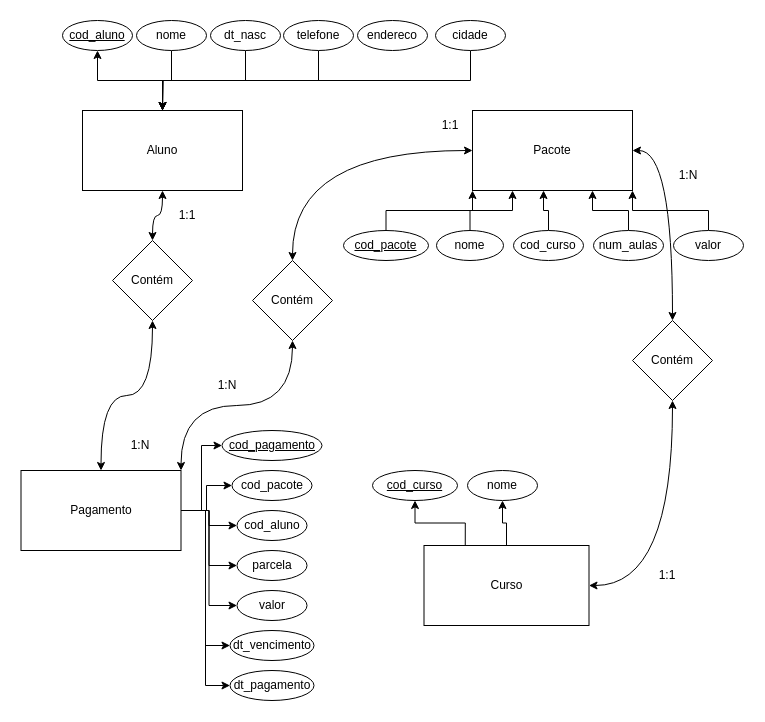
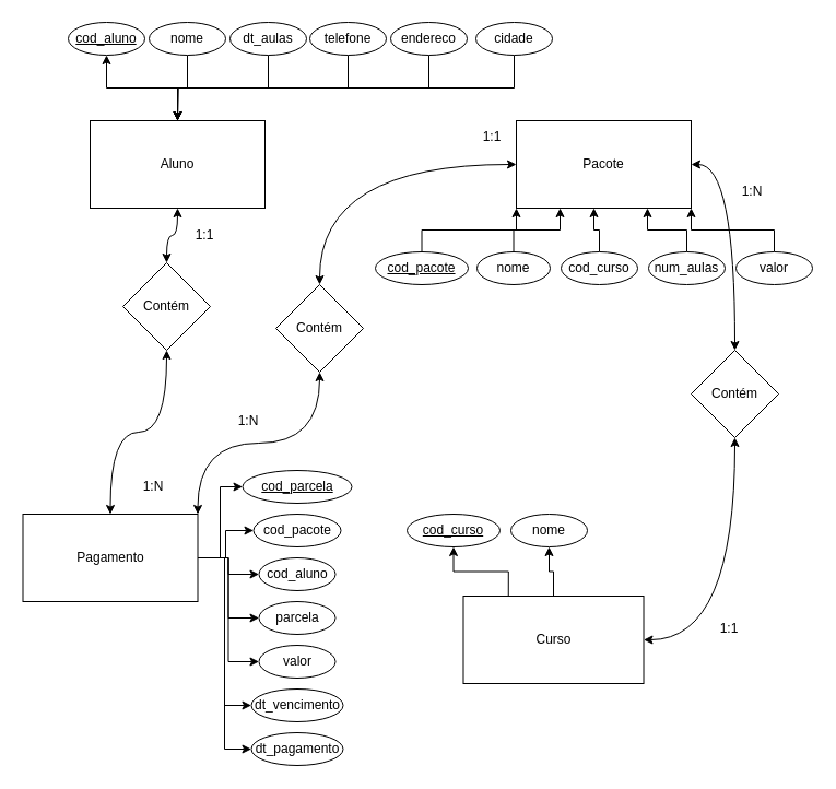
  <mxCell id="0" />
  <mxCell id="1" parent="0" />
  <mxCell id="2" style="edgeStyle=orthogonalEdgeStyle;rounded=0;orthogonalLoop=1;jettySize=auto;html=1;entryX=0.5;entryY=1;entryDx=0;entryDy=0;exitX=0.5;exitY=0;exitDx=0;exitDy=0;" edge="1" parent="1" source="4" target="20"><mxGeometry relative="1" as="geometry"><mxPoint x="12" y="170" as="sourcePoint" /></mxGeometry></mxCell>
  <mxCell id="3" style="edgeStyle=orthogonalEdgeStyle;curved=1;rounded=0;orthogonalLoop=1;jettySize=auto;html=1;exitX=0.5;exitY=1;exitDx=0;exitDy=0;startArrow=classic;startFill=1;endArrow=classic;endFill=1;elbow=vertical;" edge="1" parent="1" source="4" target="51"><mxGeometry relative="1" as="geometry" /></mxCell>
  <mxCell id="4" value="Aluno" style="rounded=0;whiteSpace=wrap;html=1;" vertex="1" parent="1"><mxGeometry x="82" y="110" width="160" height="80" as="geometry" /></mxCell>
  <mxCell id="5" style="edgeStyle=orthogonalEdgeStyle;curved=1;rounded=0;orthogonalLoop=1;jettySize=auto;html=1;exitX=1;exitY=0.5;exitDx=0;exitDy=0;entryX=0.5;entryY=0;entryDx=0;entryDy=0;startArrow=classic;startFill=1;endArrow=classic;endFill=1;elbow=vertical;" edge="1" parent="1" source="6" target="58"><mxGeometry relative="1" as="geometry" /></mxCell>
  <mxCell id="6" value="Pacote" style="rounded=0;whiteSpace=wrap;html=1;" vertex="1" parent="1"><mxGeometry x="472" y="110" width="160" height="80" as="geometry" /></mxCell>
  <mxCell id="7" style="edgeStyle=orthogonalEdgeStyle;rounded=0;orthogonalLoop=1;jettySize=auto;html=1;exitX=1;exitY=0.5;exitDx=0;exitDy=0;entryX=0;entryY=0.5;entryDx=0;entryDy=0;" edge="1" parent="1" source="15" target="29"><mxGeometry relative="1" as="geometry" /></mxCell>
  <mxCell id="8" style="edgeStyle=orthogonalEdgeStyle;rounded=0;orthogonalLoop=1;jettySize=auto;html=1;exitX=1;exitY=0.5;exitDx=0;exitDy=0;entryX=0;entryY=0.5;entryDx=0;entryDy=0;" edge="1" parent="1" source="15" target="32"><mxGeometry relative="1" as="geometry" /></mxCell>
  <mxCell id="9" style="edgeStyle=orthogonalEdgeStyle;rounded=0;orthogonalLoop=1;jettySize=auto;html=1;exitX=1;exitY=0.5;exitDx=0;exitDy=0;entryX=0;entryY=0.5;entryDx=0;entryDy=0;" edge="1" parent="1" source="15" target="33"><mxGeometry relative="1" as="geometry" /></mxCell>
  <mxCell id="10" style="edgeStyle=orthogonalEdgeStyle;rounded=0;orthogonalLoop=1;jettySize=auto;html=1;exitX=1;exitY=0.5;exitDx=0;exitDy=0;entryX=0;entryY=0.5;entryDx=0;entryDy=0;" edge="1" parent="1" source="15" target="34"><mxGeometry relative="1" as="geometry" /></mxCell>
  <mxCell id="11" style="edgeStyle=orthogonalEdgeStyle;rounded=0;orthogonalLoop=1;jettySize=auto;html=1;exitX=1;exitY=0.5;exitDx=0;exitDy=0;entryX=0;entryY=0.5;entryDx=0;entryDy=0;" edge="1" parent="1" source="15" target="35"><mxGeometry relative="1" as="geometry" /></mxCell>
  <mxCell id="12" style="edgeStyle=orthogonalEdgeStyle;rounded=0;orthogonalLoop=1;jettySize=auto;html=1;exitX=1;exitY=0.5;exitDx=0;exitDy=0;entryX=0;entryY=0.5;entryDx=0;entryDy=0;" edge="1" parent="1" source="15" target="36"><mxGeometry relative="1" as="geometry" /></mxCell>
  <mxCell id="13" style="edgeStyle=orthogonalEdgeStyle;rounded=0;orthogonalLoop=1;jettySize=auto;html=1;exitX=1;exitY=0.5;exitDx=0;exitDy=0;entryX=0;entryY=0.5;entryDx=0;entryDy=0;" edge="1" parent="1" source="15" target="37"><mxGeometry relative="1" as="geometry" /></mxCell>
  <mxCell id="14" style="edgeStyle=orthogonalEdgeStyle;curved=1;rounded=0;orthogonalLoop=1;jettySize=auto;html=1;exitX=1;exitY=0;exitDx=0;exitDy=0;startArrow=classic;startFill=1;endArrow=classic;endFill=1;elbow=vertical;" edge="1" parent="1" source="15" target="55"><mxGeometry relative="1" as="geometry" /></mxCell>
  <mxCell id="15" value="Pagamento" style="rounded=0;whiteSpace=wrap;html=1;" vertex="1" parent="1"><mxGeometry x="20.5" y="470" width="160" height="80" as="geometry" /></mxCell>
  <mxCell id="16" style="edgeStyle=orthogonalEdgeStyle;rounded=0;orthogonalLoop=1;jettySize=auto;html=1;exitX=0.25;exitY=0;exitDx=0;exitDy=0;" edge="1" parent="1" source="19" target="48"><mxGeometry relative="1" as="geometry" /></mxCell>
  <mxCell id="17" style="edgeStyle=orthogonalEdgeStyle;rounded=0;orthogonalLoop=1;jettySize=auto;html=1;exitX=0.5;exitY=0;exitDx=0;exitDy=0;entryX=0.5;entryY=1;entryDx=0;entryDy=0;" edge="1" parent="1" source="19" target="49"><mxGeometry relative="1" as="geometry" /></mxCell>
  <mxCell id="18" style="edgeStyle=orthogonalEdgeStyle;curved=1;rounded=0;orthogonalLoop=1;jettySize=auto;html=1;exitX=1;exitY=0.5;exitDx=0;exitDy=0;startArrow=classic;startFill=1;endArrow=classic;endFill=1;elbow=vertical;" edge="1" parent="1" source="19" target="58"><mxGeometry relative="1" as="geometry" /></mxCell>
  <mxCell id="19" value="Curso" style="rounded=0;whiteSpace=wrap;html=1;" vertex="1" parent="1"><mxGeometry x="423.5" y="545" width="165" height="80" as="geometry" /></mxCell>
  <mxCell id="20" value="&lt;u&gt;cod_aluno&lt;/u&gt;" style="ellipse;whiteSpace=wrap;html=1;strokeColor=#000000;" vertex="1" parent="1"><mxGeometry x="62" y="20" width="70" height="30" as="geometry" /></mxCell>
  <mxCell id="21" style="edgeStyle=orthogonalEdgeStyle;rounded=0;orthogonalLoop=1;jettySize=auto;html=1;exitX=0.5;exitY=1;exitDx=0;exitDy=0;entryX=0.5;entryY=0;entryDx=0;entryDy=0;" edge="1" parent="1" source="22" target="4"><mxGeometry relative="1" as="geometry"><mxPoint x="342" y="100" as="targetPoint" /></mxGeometry></mxCell>
  <mxCell id="22" value="nome" style="ellipse;whiteSpace=wrap;html=1;strokeColor=#000000;" vertex="1" parent="1"><mxGeometry x="136" y="20" width="70" height="30" as="geometry" /></mxCell>
  <mxCell id="23" style="edgeStyle=orthogonalEdgeStyle;rounded=0;orthogonalLoop=1;jettySize=auto;html=1;exitX=0.5;exitY=1;exitDx=0;exitDy=0;" edge="1" parent="1" source="24"><mxGeometry relative="1" as="geometry"><mxPoint x="162" y="110" as="targetPoint" /></mxGeometry></mxCell>
- <mxCell id="24" value="dt_nasc" style="ellipse;whiteSpace=wrap;html=1;strokeColor=#000000;" vertex="1" parent="1"><mxGeometry x="210" y="20" width="70" height="30" as="geometry" /></mxCell>
+ <mxCell id="24" value="dt_aulas" style="ellipse;whiteSpace=wrap;html=1;strokeColor=#000000;" vertex="1" parent="1"><mxGeometry x="210" y="20" width="70" height="30" as="geometry" /></mxCell>
  <mxCell id="25" style="edgeStyle=orthogonalEdgeStyle;rounded=0;orthogonalLoop=1;jettySize=auto;html=1;exitX=0.5;exitY=1;exitDx=0;exitDy=0;entryX=0.5;entryY=0;entryDx=0;entryDy=0;" edge="1" parent="1" source="26" target="4"><mxGeometry relative="1" as="geometry" /></mxCell>
  <mxCell id="26" value="telefone" style="ellipse;whiteSpace=wrap;html=1;strokeColor=#000000;" vertex="1" parent="1"><mxGeometry x="283" y="20" width="70" height="30" as="geometry" /></mxCell>
  <mxCell id="27" style="edgeStyle=orthogonalEdgeStyle;rounded=0;orthogonalLoop=1;jettySize=auto;html=1;exitX=0.5;exitY=1;exitDx=0;exitDy=0;" edge="1" parent="1" source="28"><mxGeometry relative="1" as="geometry"><mxPoint x="162" y="110" as="targetPoint" /></mxGeometry></mxCell>
  <mxCell id="28" value="cidade" style="ellipse;whiteSpace=wrap;html=1;strokeColor=#000000;" vertex="1" parent="1"><mxGeometry x="435" y="20" width="70" height="30" as="geometry" /></mxCell>
- <mxCell id="29" value="&lt;u&gt;cod_pagamento&lt;/u&gt;" style="ellipse;whiteSpace=wrap;html=1;strokeColor=#000000;" vertex="1" parent="1"><mxGeometry x="221.5" y="430" width="100" height="30" as="geometry" /></mxCell>
+ <mxCell id="29" value="&lt;u&gt;cod_parcela&lt;/u&gt;" style="ellipse;whiteSpace=wrap;html=1;strokeColor=#000000;" vertex="1" parent="1"><mxGeometry x="221.5" y="430" width="100" height="30" as="geometry" /></mxCell>
+ <mxCell id="30" style="edgeStyle=orthogonalEdgeStyle;rounded=0;orthogonalLoop=1;jettySize=auto;html=1;exitX=0.5;exitY=1;exitDx=0;exitDy=0;entryX=0.5;entryY=0;entryDx=0;entryDy=0;" edge="1" parent="1" source="31" target="4"><mxGeometry relative="1" as="geometry" /></mxCell>
  <mxCell id="31" value="endereco" style="ellipse;whiteSpace=wrap;html=1;strokeColor=#000000;" vertex="1" parent="1"><mxGeometry x="357" y="20" width="70" height="30" as="geometry" /></mxCell>
  <mxCell id="32" value="cod_pacote" style="ellipse;whiteSpace=wrap;html=1;strokeColor=#000000;" vertex="1" parent="1"><mxGeometry x="231.5" y="470" width="80" height="30" as="geometry" /></mxCell>
  <mxCell id="33" value="cod_aluno" style="ellipse;whiteSpace=wrap;html=1;strokeColor=#000000;" vertex="1" parent="1"><mxGeometry x="236.5" y="510" width="70" height="30" as="geometry" /></mxCell>
  <mxCell id="34" value="parcela" style="ellipse;whiteSpace=wrap;html=1;strokeColor=#000000;" vertex="1" parent="1"><mxGeometry x="236.5" y="550" width="70" height="30" as="geometry" /></mxCell>
  <mxCell id="35" value="valor" style="ellipse;whiteSpace=wrap;html=1;strokeColor=#000000;" vertex="1" parent="1"><mxGeometry x="236.5" y="590" width="70" height="30" as="geometry" /></mxCell>
  <mxCell id="36" value="dt_vencimento" style="ellipse;whiteSpace=wrap;html=1;strokeColor=#000000;" vertex="1" parent="1"><mxGeometry x="229.5" y="630" width="84" height="30" as="geometry" /></mxCell>
  <mxCell id="37" value="dt_pagamento" style="ellipse;whiteSpace=wrap;html=1;strokeColor=#000000;" vertex="1" parent="1"><mxGeometry x="229.5" y="670" width="84" height="30" as="geometry" /></mxCell>
  <mxCell id="38" style="edgeStyle=orthogonalEdgeStyle;rounded=0;orthogonalLoop=1;jettySize=auto;html=1;exitX=0.5;exitY=0;exitDx=0;exitDy=0;entryX=0;entryY=1;entryDx=0;entryDy=0;" edge="1" parent="1" source="39" target="6"><mxGeometry relative="1" as="geometry" /></mxCell>
  <mxCell id="39" value="&lt;u&gt;cod_pacote&lt;/u&gt;" style="ellipse;whiteSpace=wrap;html=1;strokeColor=#000000;" vertex="1" parent="1"><mxGeometry x="343" y="230" width="85" height="30" as="geometry" /></mxCell>
  <mxCell id="40" style="edgeStyle=orthogonalEdgeStyle;rounded=0;orthogonalLoop=1;jettySize=auto;html=1;exitX=0.5;exitY=0;exitDx=0;exitDy=0;entryX=0.25;entryY=1;entryDx=0;entryDy=0;" edge="1" parent="1" source="41" target="6"><mxGeometry relative="1" as="geometry" /></mxCell>
  <mxCell id="41" value="nome" style="ellipse;whiteSpace=wrap;html=1;strokeColor=#000000;" vertex="1" parent="1"><mxGeometry x="436" y="230" width="67" height="30" as="geometry" /></mxCell>
  <mxCell id="42" style="edgeStyle=orthogonalEdgeStyle;rounded=0;orthogonalLoop=1;jettySize=auto;html=1;exitX=0.5;exitY=0;exitDx=0;exitDy=0;entryX=0.444;entryY=1;entryDx=0;entryDy=0;entryPerimeter=0;" edge="1" parent="1" source="43" target="6"><mxGeometry relative="1" as="geometry" /></mxCell>
  <mxCell id="43" value="cod_curso" style="ellipse;whiteSpace=wrap;html=1;strokeColor=#000000;" vertex="1" parent="1"><mxGeometry x="513" y="230" width="70" height="30" as="geometry" /></mxCell>
  <mxCell id="44" style="edgeStyle=orthogonalEdgeStyle;rounded=0;orthogonalLoop=1;jettySize=auto;html=1;exitX=0.5;exitY=0;exitDx=0;exitDy=0;entryX=0.75;entryY=1;entryDx=0;entryDy=0;" edge="1" parent="1" source="45" target="6"><mxGeometry relative="1" as="geometry" /></mxCell>
  <mxCell id="45" value="num_aulas" style="ellipse;whiteSpace=wrap;html=1;strokeColor=#000000;" vertex="1" parent="1"><mxGeometry x="593" y="230" width="70" height="30" as="geometry" /></mxCell>
  <mxCell id="46" style="edgeStyle=orthogonalEdgeStyle;rounded=0;orthogonalLoop=1;jettySize=auto;html=1;exitX=0.5;exitY=0;exitDx=0;exitDy=0;entryX=1;entryY=1;entryDx=0;entryDy=0;" edge="1" parent="1" source="47" target="6"><mxGeometry relative="1" as="geometry" /></mxCell>
  <mxCell id="47" value="valor" style="ellipse;whiteSpace=wrap;html=1;strokeColor=#000000;" vertex="1" parent="1"><mxGeometry x="673" y="230" width="70" height="30" as="geometry" /></mxCell>
  <mxCell id="48" value="&lt;u&gt;cod_curso&lt;/u&gt;" style="ellipse;whiteSpace=wrap;html=1;strokeColor=#000000;" vertex="1" parent="1"><mxGeometry x="372" y="470" width="85" height="30" as="geometry" /></mxCell>
  <mxCell id="49" value="nome" style="ellipse;whiteSpace=wrap;html=1;strokeColor=#000000;" vertex="1" parent="1"><mxGeometry x="467" y="470" width="70" height="30" as="geometry" /></mxCell>
  <mxCell id="50" style="edgeStyle=orthogonalEdgeStyle;curved=1;rounded=0;orthogonalLoop=1;jettySize=auto;html=1;exitX=0.5;exitY=1;exitDx=0;exitDy=0;startArrow=classic;startFill=1;endArrow=classic;endFill=1;elbow=vertical;" edge="1" parent="1" source="51" target="15"><mxGeometry relative="1" as="geometry" /></mxCell>
  <mxCell id="51" value="Contém" style="rhombus;whiteSpace=wrap;html=1;strokeColor=#000000;" vertex="1" parent="1"><mxGeometry x="112" y="240" width="80" height="80" as="geometry" /></mxCell>
  <mxCell id="52" value="1:1" style="text;html=1;strokeColor=none;fillColor=none;align=center;verticalAlign=middle;whiteSpace=wrap;rounded=0;" vertex="1" parent="1"><mxGeometry x="172" y="200" width="30" height="30" as="geometry" /></mxCell>
  <mxCell id="53" value="1:N" style="text;html=1;strokeColor=none;fillColor=none;align=center;verticalAlign=middle;whiteSpace=wrap;rounded=0;rotation=0;" vertex="1" parent="1"><mxGeometry x="124.5" y="430" width="30" height="30" as="geometry" /></mxCell>
  <mxCell id="54" style="edgeStyle=orthogonalEdgeStyle;curved=1;rounded=0;orthogonalLoop=1;jettySize=auto;html=1;exitX=0.5;exitY=0;exitDx=0;exitDy=0;entryX=0;entryY=0.5;entryDx=0;entryDy=0;startArrow=classic;startFill=1;endArrow=classic;endFill=1;elbow=vertical;" edge="1" parent="1" source="55" target="6"><mxGeometry relative="1" as="geometry" /></mxCell>
  <mxCell id="55" value="Contém" style="rhombus;whiteSpace=wrap;html=1;strokeColor=#000000;" vertex="1" parent="1"><mxGeometry x="252" y="260" width="80" height="80" as="geometry" /></mxCell>
  <mxCell id="56" value="1:1" style="text;html=1;strokeColor=none;fillColor=none;align=center;verticalAlign=middle;whiteSpace=wrap;rounded=0;" vertex="1" parent="1"><mxGeometry x="435" y="110" width="30" height="30" as="geometry" /></mxCell>
  <mxCell id="57" value="1:N" style="text;html=1;strokeColor=none;fillColor=none;align=center;verticalAlign=middle;whiteSpace=wrap;rounded=0;rotation=0;" vertex="1" parent="1"><mxGeometry x="212" y="370" width="30" height="30" as="geometry" /></mxCell>
  <mxCell id="58" value="Contém" style="rhombus;whiteSpace=wrap;html=1;strokeColor=#000000;" vertex="1" parent="1"><mxGeometry x="632" y="320" width="80" height="80" as="geometry" /></mxCell>
  <mxCell id="59" value="1:N" style="text;html=1;strokeColor=none;fillColor=none;align=center;verticalAlign=middle;whiteSpace=wrap;rounded=0;rotation=0;" vertex="1" parent="1"><mxGeometry x="673" y="160" width="30" height="30" as="geometry" /></mxCell>
  <mxCell id="60" value="1:1" style="text;html=1;strokeColor=none;fillColor=none;align=center;verticalAlign=middle;whiteSpace=wrap;rounded=0;" vertex="1" parent="1"><mxGeometry x="652" y="560" width="30" height="30" as="geometry" /></mxCell>
